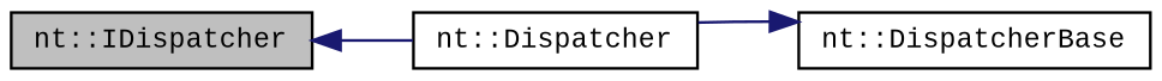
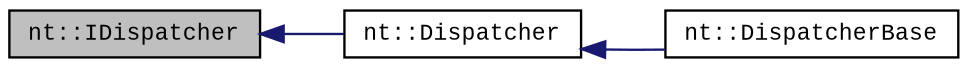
  digraph {
    fontname="Liberation Mono"
    rankdir=LR
    node [color=black fillcolor=white fontname="Liberation Mono" fontsize=10 shape=record style=filled]
    edge [color=midnightblue dir=back fontname="Liberation Mono" fontsize=10 labelfontname=Helvetica labelfontsize=10 style=solid]
    n1 [fillcolor=grey75 fontcolor=black height=0.2 label="nt::IDispatcher" width=0.4]
    n2 [height=0.2 label="nt::Dispatcher" width=0.4]
    n3 [height=0.2 label="nt::DispatcherBase" width=0.4]
    n1 -> n2
-   n3 -> n2
+   n2 -> n3
  }
